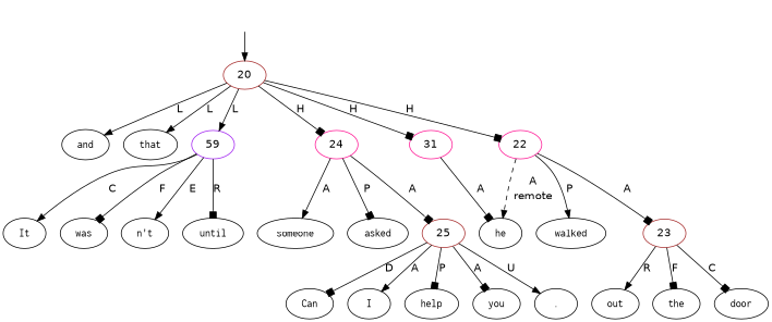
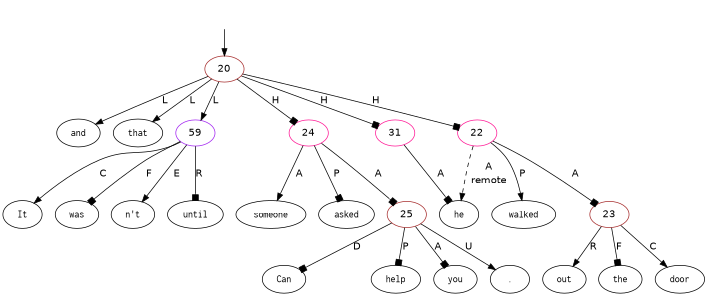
  digraph {
    fontname="DejaVu Sans"
    node [fontname="DejaVu Sans" shape=oval]
    edge [arrowhead=normal fontname="DejaVu Sans"]
    top [style=invis shape=""]
    20 [color=brown shape=""]
    n3 [label=<<table align="center" border="0" cellspacing="0"><tr><td colspan="2"><font face="Courier">and</font></td></tr></table>>]
    n4 [label=<<table align="center" border="0" cellspacing="0"><tr><td colspan="2"><font face="Courier">that</font></td></tr></table>>]
    n5 [color=purple label=59 shape=""]
    24 [color=deeppink shape=""]
    n7 [color=deeppink label=31 shape=""]
    22 [color=deeppink shape=""]
    n9 [label=<<table align="center" border="0" cellspacing="0"><tr><td colspan="2"><font face="Courier">It</font></td></tr></table>>]
    n10 [label=<<table align="center" border="0" cellspacing="0"><tr><td colspan="2"><font face="Courier">was</font></td></tr></table>>]
    n11 [label=<<table align="center" border="0" cellspacing="0"><tr><td colspan="2"><font face="Courier">n&#x27;t</font></td></tr></table>>]
    n12 [label=<<table align="center" border="0" cellspacing="0"><tr><td colspan="2"><font face="Courier">until</font></td></tr></table>>]
    n13 [label=<<table align="center" border="0" cellspacing="0"><tr><td colspan="2"><font face="Courier">someone</font></td></tr></table>>]
    n14 [label=<<table align="center" border="0" cellspacing="0"><tr><td colspan="2"><font face="Courier">asked</font></td></tr></table>>]
    25 [color=brown shape=""]
    n16 [label=<<table align="center" border="0" cellspacing="0"><tr><td colspan="2"><font face="Courier">he</font></td></tr></table>>]
    n17 [label=<<table align="center" border="0" cellspacing="0"><tr><td colspan="2"><font face="Courier">walked</font></td></tr></table>>]
    23 [color=brown shape=""]
    n19 [label=<<table align="center" border="0" cellspacing="0"><tr><td colspan="2"><font face="Courier">out</font></td></tr></table>>]
    n20 [label=<<table align="center" border="0" cellspacing="0"><tr><td colspan="2"><font face="Courier">the</font></td></tr></table>>]
    n21 [label=<<table align="center" border="0" cellspacing="0"><tr><td colspan="2"><font face="Courier">door</font></td></tr></table>>]
    n22 [label=<<table align="center" border="0" cellspacing="0"><tr><td colspan="2"><font face="Courier">Can</font></td></tr></table>>]
-   n23 [label=<<table align="center" border="0" cellspacing="0"><tr><td colspan="2"><font face="Courier">I</font></td></tr></table>>]
    n24 [label=<<table align="center" border="0" cellspacing="0"><tr><td colspan="2"><font face="Courier">help</font></td></tr></table>>]
    n25 [label=<<table align="center" border="0" cellspacing="0"><tr><td colspan="2"><font face="Courier">you</font></td></tr></table>>]
    n26 [label=<<table align="center" border="0" cellspacing="0"><tr><td colspan="2"><font face="Courier">.</font></td></tr></table>>]
    top -> 20
    20 -> n3 [label=L]
    20 -> n4 [label=L]
    20 -> n5 [label=L]
    20 -> 24 [arrowhead=box label=H]
    20 -> n7 [arrowhead=box label=H]
    20 -> 22 [arrowhead=box label=H]
    n5 -> n9 [label=C]
    n5 -> n10 [arrowhead=box label=F]
    n5 -> n11 [label=E]
    n5 -> n12 [arrowhead=box label=R]
    24 -> n13 [label=A]
    24 -> n14 [arrowhead=box label=P]
    24 -> 25 [arrowhead=box label=A]
    n7 -> n16 [arrowhead=box label=A]
    22 -> n16 [label=<<table align="center" border="0" cellspacing="0"><tr><td colspan="1">A</td></tr><tr><td>remote</td></tr></table>> style=dashed]
    22 -> n17 [label=P]
    22 -> 23 [arrowhead=box label=A]
    25 -> n22 [arrowhead=box label=D]
-   25 -> n23 [label=A]
    25 -> n24 [arrowhead=box label=P]
    25 -> n25 [arrowhead=box label=A]
    25 -> n26 [label=U]
    23 -> n19 [label=R]
    23 -> n20 [arrowhead=box label=F]
-   23 -> n21 [arrowhead=box label=C]
+   23 -> n21 [label=C]
  }
